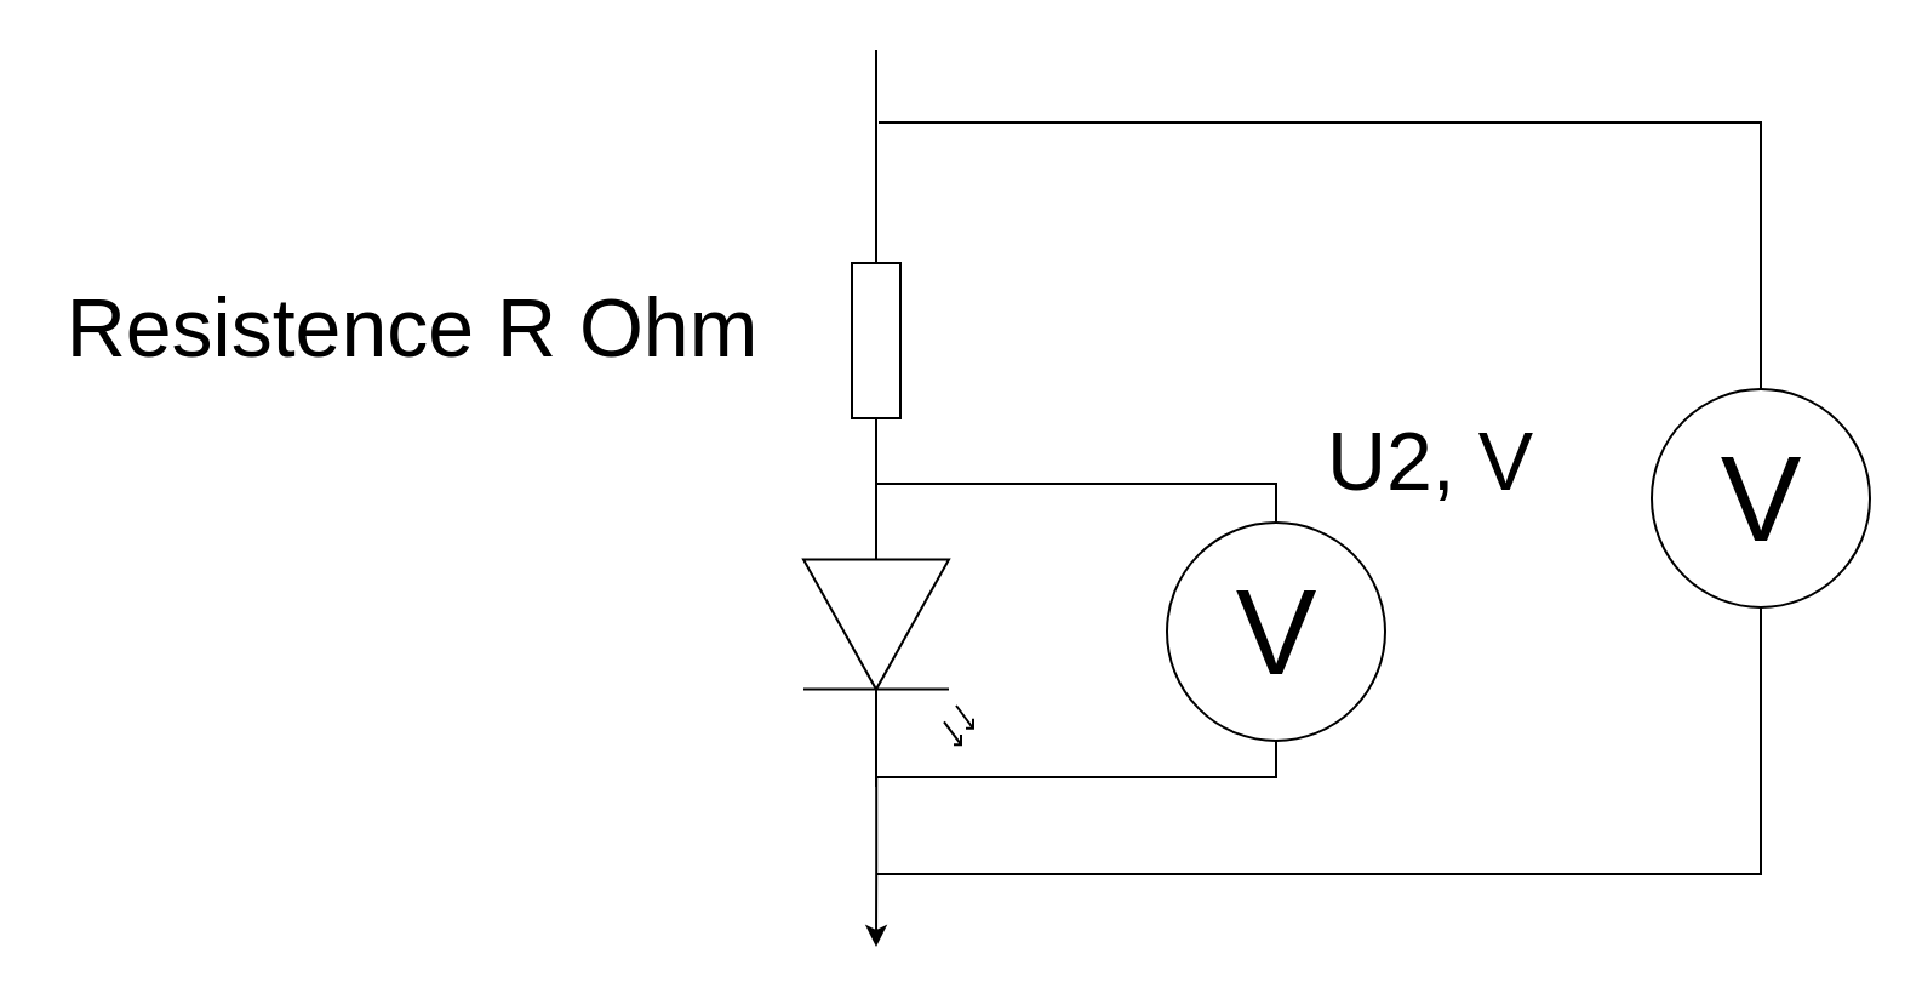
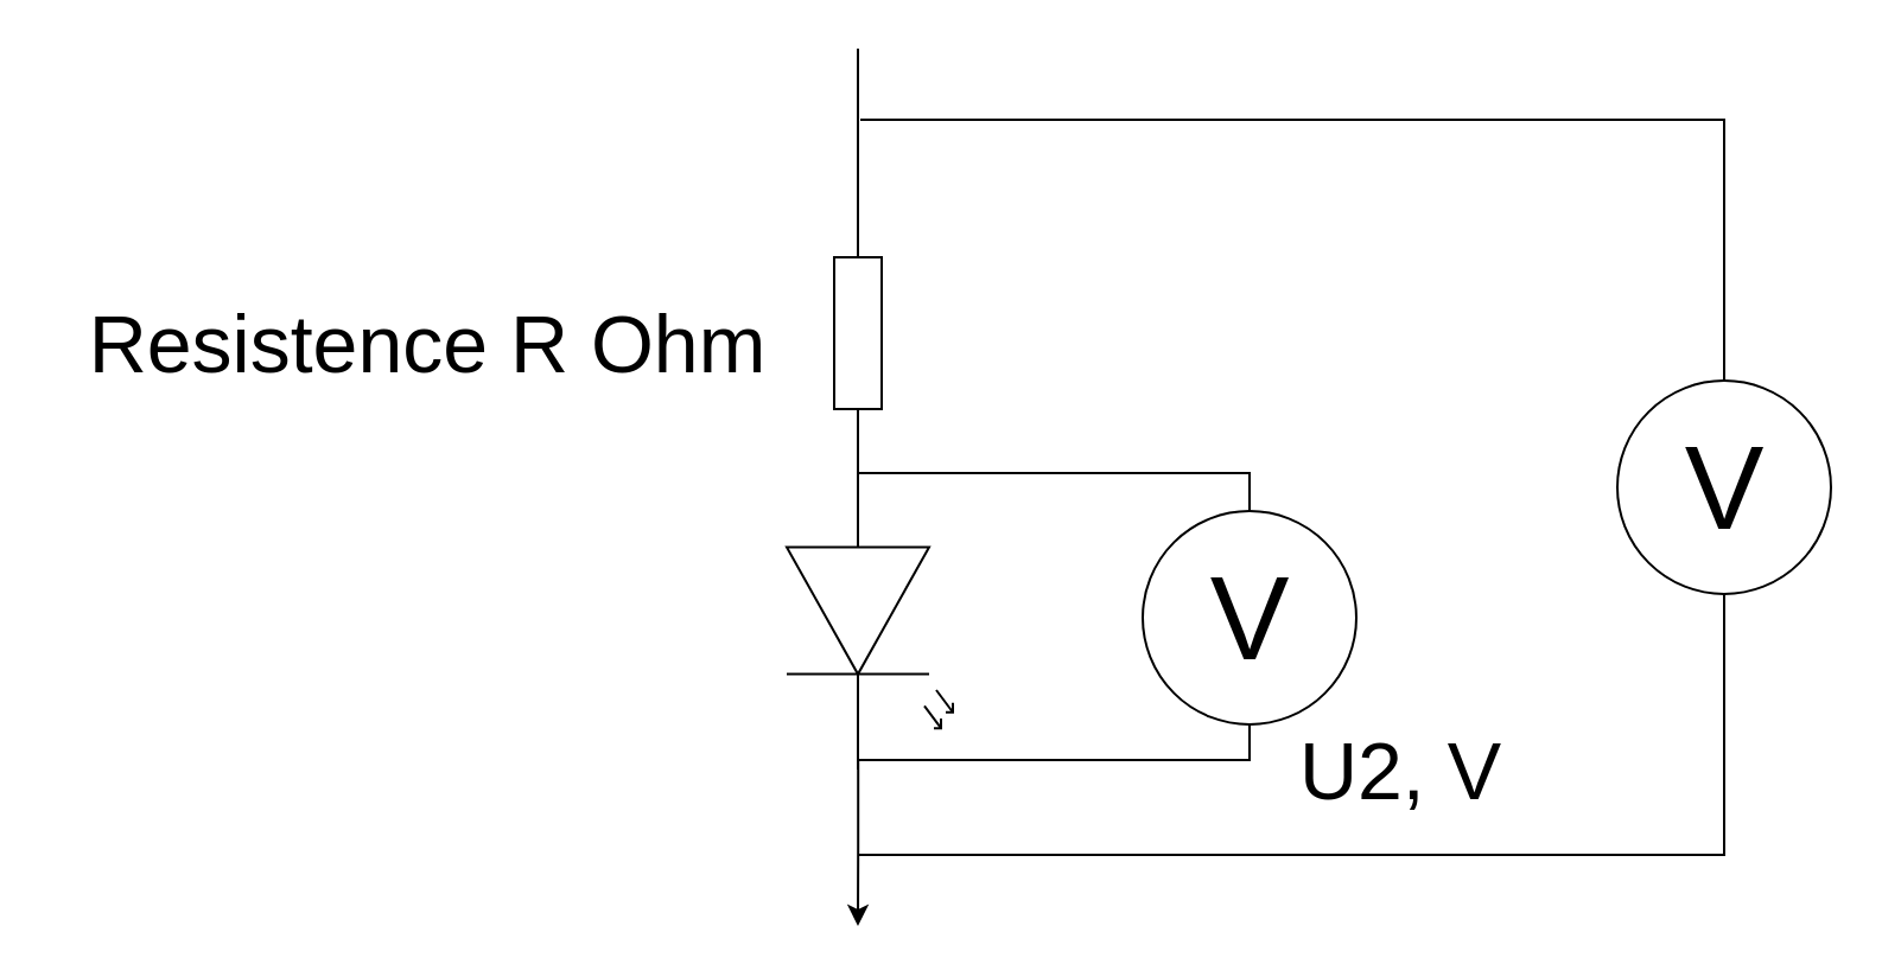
  <mxCell id="0" />
  <mxCell id="1" parent="0" />
  <mxCell id="2" style="edgeStyle=orthogonalEdgeStyle;rounded=0;orthogonalLoop=1;jettySize=auto;html=1;exitX=0;exitY=0.5;exitDx=0;exitDy=0;exitPerimeter=0;endArrow=none;endFill=0;" edge="1" parent="1" source="3"><mxGeometry relative="1" as="geometry"><mxPoint x="361" y="20" as="targetPoint" /></mxGeometry></mxCell>
  <mxCell id="3" value="" style="pointerEvents=1;verticalLabelPosition=bottom;shadow=0;dashed=0;align=center;html=1;verticalAlign=top;shape=mxgraph.electrical.resistors.resistor_1;direction=south;" vertex="1" parent="1"><mxGeometry x="351" y="90" width="20" height="100" as="geometry" /></mxCell>
  <mxCell id="4" style="edgeStyle=orthogonalEdgeStyle;rounded=0;orthogonalLoop=1;jettySize=auto;html=1;exitX=1;exitY=0.57;exitDx=0;exitDy=0;exitPerimeter=0;" edge="1" parent="1" source="5"><mxGeometry relative="1" as="geometry"><mxPoint x="361" y="390" as="targetPoint" /></mxGeometry></mxCell>
  <mxCell id="5" value="" style="verticalLabelPosition=bottom;shadow=0;dashed=0;align=center;html=1;verticalAlign=top;shape=mxgraph.electrical.opto_electronics.led_2;pointerEvents=1;direction=south;" vertex="1" parent="1"><mxGeometry x="331" y="190" width="70" height="134" as="geometry" /></mxCell>
  <mxCell id="6" style="edgeStyle=orthogonalEdgeStyle;rounded=0;orthogonalLoop=1;jettySize=auto;html=1;exitX=0.5;exitY=0;exitDx=0;exitDy=0;endArrow=none;endFill=0;" edge="1" parent="1"><mxGeometry relative="1" as="geometry"><mxPoint x="526" y="219" as="sourcePoint" /><mxPoint x="361" y="197" as="targetPoint" /><Array as="points"><mxPoint x="526" y="199" /><mxPoint x="361" y="199" /></Array></mxGeometry></mxCell>
  <mxCell id="7" value="V" style="verticalLabelPosition=middle;shadow=0;dashed=0;align=center;html=1;verticalAlign=middle;strokeWidth=1;shape=ellipse;aspect=fixed;fontSize=50;" vertex="1" parent="1"><mxGeometry x="481" y="215" width="90" height="90" as="geometry" /></mxCell>
  <mxCell id="8" style="edgeStyle=orthogonalEdgeStyle;rounded=0;orthogonalLoop=1;jettySize=auto;html=1;endArrow=none;endFill=0;" edge="1" parent="1"><mxGeometry relative="1" as="geometry"><mxPoint x="371" y="50" as="targetPoint" /><mxPoint x="726" y="179" as="sourcePoint" /><Array as="points"><mxPoint x="726" y="50" /><mxPoint x="362" y="50" /></Array></mxGeometry></mxCell>
  <mxCell id="9" style="edgeStyle=orthogonalEdgeStyle;rounded=0;orthogonalLoop=1;jettySize=auto;html=1;exitX=0.5;exitY=1;exitDx=0;exitDy=0;endArrow=none;endFill=0;" edge="1" parent="1" source="10"><mxGeometry relative="1" as="geometry"><mxPoint x="361" y="360" as="targetPoint" /><Array as="points"><mxPoint x="726" y="360" /></Array></mxGeometry></mxCell>
  <mxCell id="10" value="V" style="verticalLabelPosition=middle;shadow=0;dashed=0;align=center;html=1;verticalAlign=middle;strokeWidth=1;shape=ellipse;aspect=fixed;fontSize=50;" vertex="1" parent="1"><mxGeometry x="681" y="160" width="90" height="90" as="geometry" /></mxCell>
  <mxCell id="11" style="edgeStyle=orthogonalEdgeStyle;rounded=0;orthogonalLoop=1;jettySize=auto;html=1;exitX=0.5;exitY=1;exitDx=0;exitDy=0;entryX=1;entryY=0.57;entryDx=0;entryDy=0;entryPerimeter=0;endArrow=none;endFill=0;" edge="1" parent="1" source="7" target="5"><mxGeometry relative="1" as="geometry"><Array as="points"><mxPoint x="526" y="320" /><mxPoint x="361" y="320" /></Array></mxGeometry></mxCell>
- <mxCell id="12" value="&lt;font style=&quot;font-size: 34px;&quot;&gt;Resistence R Ohm&lt;/font&gt;" style="text;strokeColor=none;align=center;fillColor=none;html=1;verticalAlign=middle;whiteSpace=wrap;rounded=0;" vertex="1" parent="1"><mxGeometry x="10" y="120" width="320" height="30" as="geometry" /></mxCell>
- <mxCell id="13" value="&lt;font style=&quot;font-size: 34px;&quot;&gt;U2, V&lt;/font&gt;" style="text;strokeColor=none;align=center;fillColor=none;html=1;verticalAlign=middle;whiteSpace=wrap;rounded=0;" vertex="1" parent="1"><mxGeometry x="540" y="175" width="100" height="30" as="geometry" /></mxCell>
+ <mxCell id="12" value="&lt;font style=&quot;font-size: 34px;&quot;&gt;Resistence R Ohm&lt;/font&gt;" style="text;strokeColor=none;align=center;fillColor=none;html=1;verticalAlign=middle;whiteSpace=wrap;rounded=0;" vertex="1" parent="1"><mxGeometry x="20" y="130" width="320" height="30" as="geometry" /></mxCell>
+ <mxCell id="13" value="&lt;font style=&quot;font-size: 34px;&quot;&gt;U2, V&lt;/font&gt;" style="text;strokeColor=none;align=center;fillColor=none;html=1;verticalAlign=middle;whiteSpace=wrap;rounded=0;" vertex="1" parent="1"><mxGeometry x="540" y="310" width="100" height="30" as="geometry" /></mxCell>
